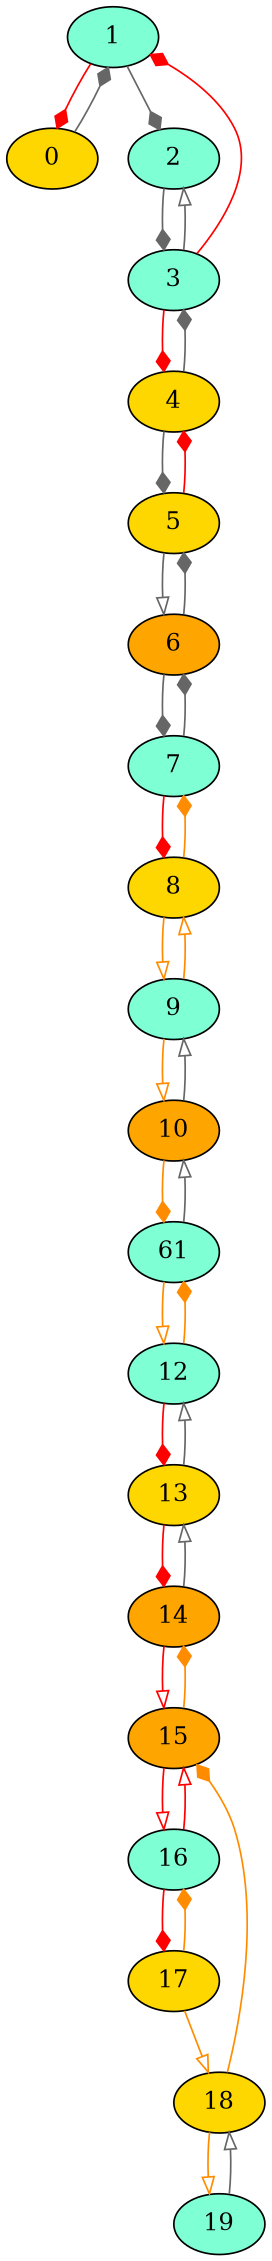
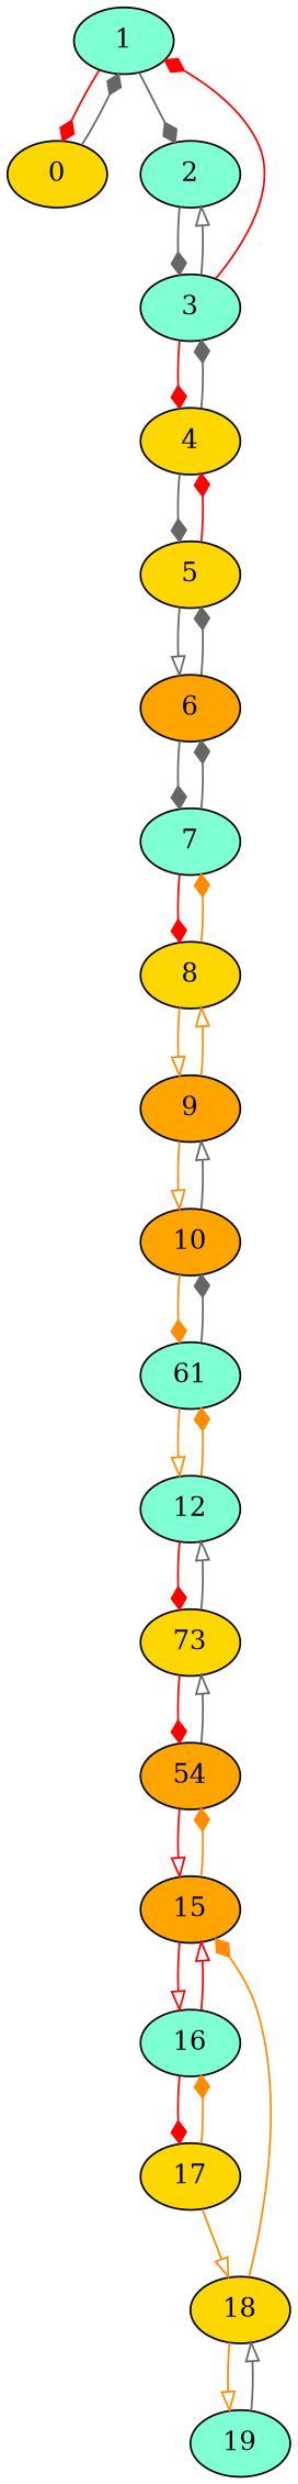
  digraph {
    node [fillcolor=aquamarine style=filled]
    edge [arrowhead=diamond color=gray40]
    1
    0 [fillcolor=gold]
    2
    3
    4 [fillcolor=gold]
    5 [fillcolor=gold]
    6 [fillcolor=orange]
    7
    8 [fillcolor=gold]
-   9
+   9 [fillcolor=orange]
    10 [fillcolor=orange]
    n12 [label=61]
    12
-   13 [fillcolor=gold]
-   14 [fillcolor=orange]
+   13 [fillcolor=gold label=73]
+   14 [fillcolor=orange label=54]
    15 [fillcolor=orange]
    16
    17 [fillcolor=gold]
    18 [fillcolor=gold]
    19
    1 -> 0 [color=red]
    1 -> 2
    0 -> 1
    2 -> 3
    3 -> 1 [color=red]
    3 -> 2 [arrowhead=onormal]
    3 -> 4 [color=red]
    4 -> 3
    4 -> 5
    5 -> 4 [color=red]
    5 -> 6 [arrowhead=onormal]
    6 -> 5
    6 -> 7
    7 -> 6
    7 -> 8 [color=red]
    8 -> 7 [color=darkorange]
    8 -> 9 [arrowhead=onormal color=darkorange]
    9 -> 8 [arrowhead=onormal color=darkorange]
    9 -> 10 [arrowhead=onormal color=darkorange]
    10 -> 9 [arrowhead=onormal]
    10 -> n12 [color=darkorange]
-   n12 -> 10 [arrowhead=onormal]
+   n12 -> 10
    n12 -> 12 [arrowhead=onormal color=darkorange]
    12 -> n12 [color=darkorange]
    12 -> 13 [color=red]
    13 -> 12 [arrowhead=onormal]
    13 -> 14 [color=red]
    14 -> 13 [arrowhead=onormal]
    14 -> 15 [arrowhead=onormal color=red]
    15 -> 14 [color=darkorange]
    15 -> 16 [arrowhead=onormal color=red]
    16 -> 15 [arrowhead=onormal color=red]
    16 -> 17 [color=red]
    17 -> 16 [color=darkorange]
    17 -> 18 [arrowhead=onormal color=darkorange]
    18 -> 15 [color=darkorange]
    18 -> 19 [arrowhead=onormal color=darkorange]
    19 -> 18 [arrowhead=onormal]
  }
